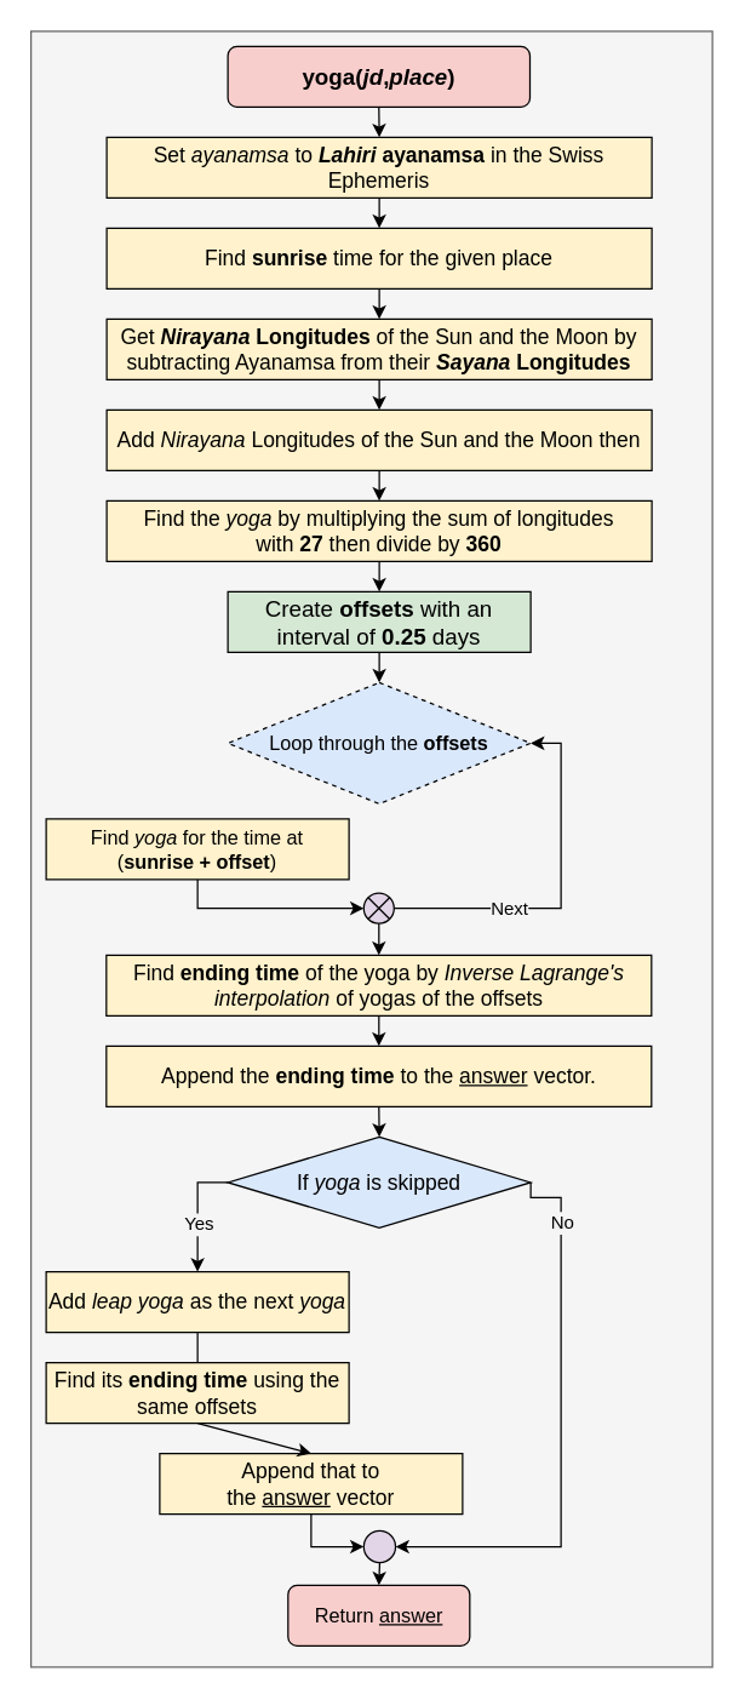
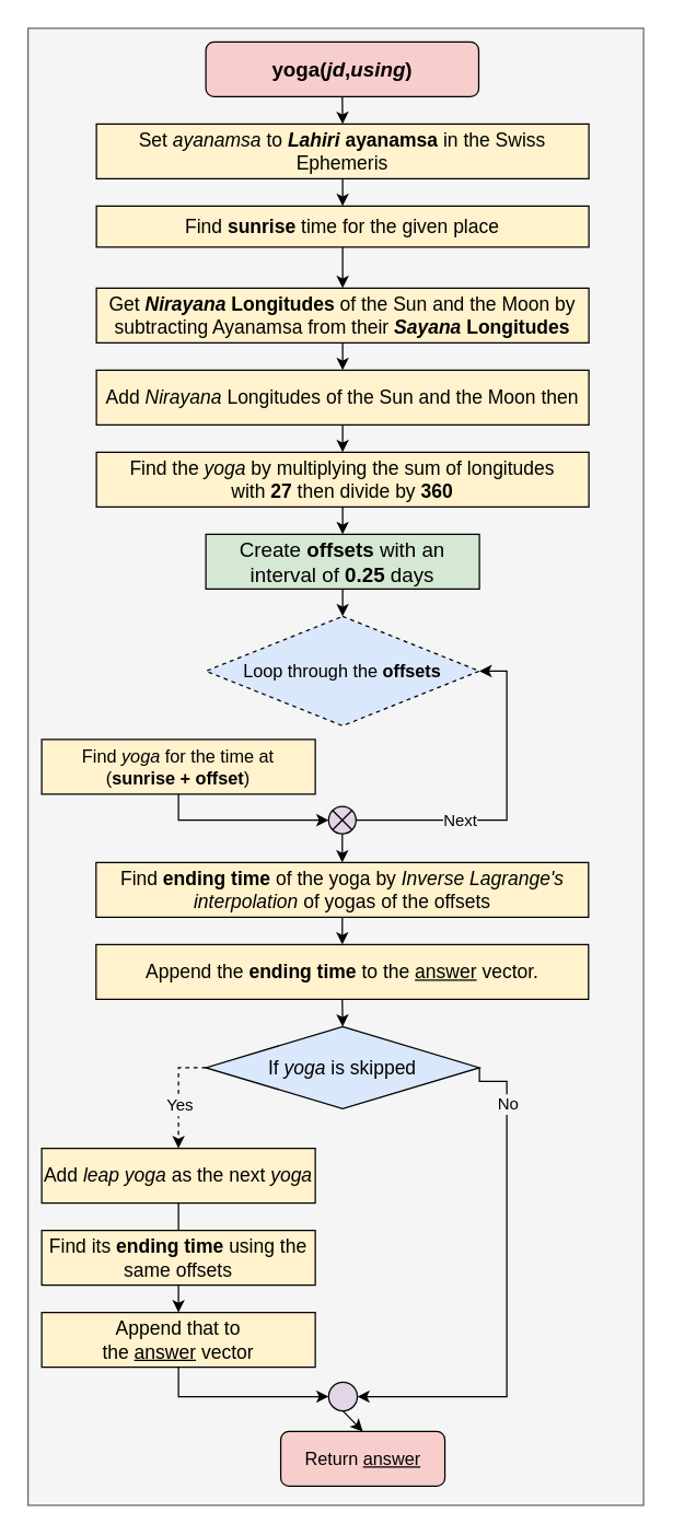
  <mxCell id="0" />
  <mxCell id="1" parent="0" />
  <mxCell id="2" value="" style="rounded=0;whiteSpace=wrap;html=1;fontSize=12;strokeColor=#666666;fillColor=#f5f5f5;fontColor=#333333;" vertex="1" parent="1"><mxGeometry x="20" y="20" width="450" height="1080" as="geometry" /></mxCell>
- <mxCell id="3" value="&lt;font style=&quot;font-size: 15px;&quot;&gt;&lt;b&gt;yoga(&lt;/b&gt;&lt;i style=&quot;font-weight: bold;&quot;&gt;jd&lt;/i&gt;&lt;b&gt;,&lt;/b&gt;&lt;i style=&quot;font-weight: bold;&quot;&gt;place&lt;/i&gt;&lt;b&gt;)&lt;/b&gt;&lt;/font&gt;" style="rounded=1;whiteSpace=wrap;html=1;fillColor=#f8cecc;strokeColor=default;" vertex="1" parent="1"><mxGeometry x="150" y="30" width="199.5" height="40" as="geometry" /></mxCell>
+ <mxCell id="3" value="&lt;font style=&quot;font-size: 15px;&quot;&gt;&lt;b&gt;yoga(&lt;/b&gt;&lt;i style=&quot;font-weight: bold;&quot;&gt;jd&lt;/i&gt;&lt;b&gt;,&lt;/b&gt;&lt;i style=&quot;font-weight: bold;&quot;&gt;using&lt;/i&gt;&lt;b&gt;)&lt;/b&gt;&lt;/font&gt;" style="rounded=1;whiteSpace=wrap;html=1;fillColor=#f8cecc;strokeColor=default;" vertex="1" parent="1"><mxGeometry x="150" y="30" width="199.5" height="40" as="geometry" /></mxCell>
  <mxCell id="4" value="&lt;span style=&quot;font-size: 14px;&quot;&gt;Set&amp;nbsp;&lt;/span&gt;&lt;i style=&quot;font-size: 14px;&quot;&gt;ayanamsa&amp;nbsp;&lt;/i&gt;&lt;span style=&quot;font-size: 14px;&quot;&gt;to&lt;/span&gt;&lt;b style=&quot;font-size: 14px;&quot;&gt;&amp;nbsp;&lt;i&gt;Lahiri&lt;/i&gt;&amp;nbsp;ayanamsa&amp;nbsp;&lt;/b&gt;&lt;span style=&quot;font-size: 14px;&quot;&gt;in the Swiss Ephemeris&lt;/span&gt;" style="rounded=0;whiteSpace=wrap;html=1;fillColor=#fff2cc;strokeColor=default;" vertex="1" parent="1"><mxGeometry x="70" y="90" width="360" height="40" as="geometry" /></mxCell>
- <mxCell id="5" value="&lt;span style=&quot;font-size: 14px;&quot;&gt;Find&amp;nbsp;&lt;/span&gt;&lt;b style=&quot;font-size: 14px;&quot;&gt;sunrise&amp;nbsp;&lt;/b&gt;&lt;span style=&quot;font-size: 14px;&quot;&gt;time for the given place&lt;/span&gt;" style="rounded=0;whiteSpace=wrap;html=1;fillColor=#fff2cc;strokeColor=default;" vertex="1" parent="1"><mxGeometry x="70" y="150" width="360" height="40" as="geometry" /></mxCell>
+ <mxCell id="5" value="&lt;span style=&quot;font-size: 14px;&quot;&gt;Find&amp;nbsp;&lt;/span&gt;&lt;b style=&quot;font-size: 14px;&quot;&gt;sunrise&amp;nbsp;&lt;/b&gt;&lt;span style=&quot;font-size: 14px;&quot;&gt;time for the given place&lt;/span&gt;" style="rounded=0;whiteSpace=wrap;html=1;fillColor=#fff2cc;strokeColor=default;" vertex="1" parent="1"><mxGeometry x="70" y="150" width="360" height="30" as="geometry" /></mxCell>
  <mxCell id="6" value="&lt;span style=&quot;font-size: 14px;&quot;&gt;Get&amp;nbsp;&lt;/span&gt;&lt;b style=&quot;font-size: 14px;&quot;&gt;&lt;i&gt;Nirayana&amp;nbsp;&lt;/i&gt;Longitudes&amp;nbsp;&lt;/b&gt;&lt;span style=&quot;font-size: 14px;&quot;&gt;of the Sun and the Moon&amp;nbsp;by subtracting Ayanamsa from their&amp;nbsp;&lt;/span&gt;&lt;b style=&quot;font-size: 14px;&quot;&gt;&lt;i&gt;Sayana&lt;/i&gt;&amp;nbsp;Longitudes&lt;/b&gt;" style="rounded=0;whiteSpace=wrap;html=1;fillColor=#fff2cc;strokeColor=default;" vertex="1" parent="1"><mxGeometry x="70" y="210" width="360" height="40" as="geometry" /></mxCell>
  <mxCell id="7" value="&lt;span style=&quot;font-size: 14px;&quot;&gt;Add&amp;nbsp;&lt;/span&gt;&lt;i style=&quot;font-size: 14px;&quot;&gt;Nirayana&amp;nbsp;&lt;/i&gt;&lt;span style=&quot;font-size: 14px;&quot;&gt;Longitudes of the Sun and the Moon then&lt;/span&gt;" style="rounded=0;whiteSpace=wrap;html=1;fillColor=#fff2cc;strokeColor=default;" vertex="1" parent="1"><mxGeometry x="70" y="270" width="360" height="40" as="geometry" /></mxCell>
  <mxCell id="8" value="&lt;span style=&quot;font-size: 15px;&quot;&gt;Create&amp;nbsp;&lt;/span&gt;&lt;b style=&quot;font-size: 15px;&quot;&gt;offsets&lt;/b&gt;&lt;span style=&quot;font-size: 15px;&quot;&gt;&amp;nbsp;with an interval of&amp;nbsp;&lt;/span&gt;&lt;b style=&quot;font-size: 15px;&quot;&gt;0.25&amp;nbsp;&lt;/b&gt;&lt;span style=&quot;font-size: 15px;&quot;&gt;days&lt;/span&gt;" style="rounded=0;whiteSpace=wrap;html=1;fillColor=#d5e8d4;strokeColor=default;" vertex="1" parent="1"><mxGeometry x="150" y="390" width="200" height="40" as="geometry" /></mxCell>
  <mxCell id="9" value="&lt;span style=&quot;font-size: 13px;&quot;&gt;Loop through the&amp;nbsp;&lt;/span&gt;&lt;b style=&quot;font-size: 13px;&quot;&gt;offsets&lt;/b&gt;" style="rhombus;whiteSpace=wrap;html=1;fillColor=#dae8fc;strokeColor=default;dashed=1;" vertex="1" parent="1"><mxGeometry x="150" y="450" width="200" height="80" as="geometry" /></mxCell>
  <mxCell id="10" value="&lt;span style=&quot;font-size: 13px;&quot;&gt;Find&amp;nbsp;&lt;/span&gt;&lt;i style=&quot;font-size: 13px;&quot;&gt;yoga&lt;/i&gt;&lt;span style=&quot;font-size: 13px;&quot;&gt;&amp;nbsp;for the time at &lt;br&gt;(&lt;/span&gt;&lt;b style=&quot;font-size: 13px;&quot;&gt;sunrise + offset&lt;/b&gt;&lt;span style=&quot;font-size: 13px;&quot;&gt;)&lt;/span&gt;" style="rounded=0;whiteSpace=wrap;html=1;fillColor=#fff2cc;strokeColor=default;" vertex="1" parent="1"><mxGeometry x="30" y="540" width="200" height="40" as="geometry" /></mxCell>
  <mxCell id="11" value="" style="shape=sumEllipse;perimeter=ellipsePerimeter;whiteSpace=wrap;html=1;backgroundOutline=1;fillColor=#e1d5e7;strokeColor=default;" vertex="1" parent="1"><mxGeometry x="239.75" y="589" width="20" height="20" as="geometry" /></mxCell>
  <mxCell id="12" value="&lt;span style=&quot;font-size: 14px;&quot;&gt;Find&amp;nbsp;&lt;/span&gt;&lt;b style=&quot;font-size: 14px;&quot;&gt;ending time&lt;/b&gt;&lt;span style=&quot;font-size: 14px;&quot;&gt;&amp;nbsp;of the yoga by&amp;nbsp;&lt;/span&gt;&lt;i style=&quot;font-size: 14px;&quot;&gt;Inverse Lagrange's interpolation&amp;nbsp;&lt;/i&gt;&lt;span style=&quot;font-size: 14px;&quot;&gt;of yogas of the offsets&lt;/span&gt;" style="rounded=0;whiteSpace=wrap;html=1;fillColor=#fff2cc;strokeColor=default;" vertex="1" parent="1"><mxGeometry x="69.75" y="630" width="360" height="40" as="geometry" /></mxCell>
  <mxCell id="13" value="&lt;font style=&quot;font-size: 14px;&quot;&gt;Append the&amp;nbsp;&lt;b&gt;ending time&lt;/b&gt;&amp;nbsp;to the&amp;nbsp;&lt;u&gt;answer&lt;/u&gt;&amp;nbsp;&lt;/font&gt;&lt;span style=&quot;font-size: 14px;&quot;&gt;vector.&lt;/span&gt;" style="rounded=0;whiteSpace=wrap;html=1;fillColor=#fff2cc;strokeColor=default;" vertex="1" parent="1"><mxGeometry x="69.75" y="690" width="360" height="40" as="geometry" /></mxCell>
  <mxCell id="14" value="&lt;span style=&quot;font-size: 14px;&quot;&gt;If&amp;nbsp;&lt;/span&gt;&lt;i style=&quot;font-size: 14px;&quot;&gt;yoga&amp;nbsp;&lt;/i&gt;&lt;span style=&quot;font-size: 14px;&quot;&gt;is skipped&lt;/span&gt;" style="rhombus;whiteSpace=wrap;html=1;fillColor=#dae8fc;strokeColor=default;" vertex="1" parent="1"><mxGeometry x="150" y="750" width="200" height="60" as="geometry" /></mxCell>
  <mxCell id="15" value="&lt;span style=&quot;font-size: 14px;&quot;&gt;Add&amp;nbsp;&lt;/span&gt;&lt;i style=&quot;font-size: 14px;&quot;&gt;leap yoga&amp;nbsp;&lt;/i&gt;&lt;span style=&quot;font-size: 14px;&quot;&gt;as the next&amp;nbsp;&lt;/span&gt;&lt;i style=&quot;font-size: 14px;&quot;&gt;yoga&lt;/i&gt;" style="rounded=0;whiteSpace=wrap;html=1;fillColor=#fff2cc;strokeColor=default;" vertex="1" parent="1"><mxGeometry x="30" y="839" width="200" height="40" as="geometry" /></mxCell>
  <mxCell id="16" value="&lt;span style=&quot;font-size: 14px;&quot;&gt;Find its&amp;nbsp;&lt;/span&gt;&lt;b style=&quot;font-size: 14px;&quot;&gt;ending time&lt;/b&gt;&lt;span style=&quot;font-size: 14px;&quot;&gt;&amp;nbsp;using the same offsets&lt;/span&gt;" style="rounded=0;whiteSpace=wrap;html=1;fillColor=#fff2cc;strokeColor=default;" vertex="1" parent="1"><mxGeometry x="30" y="899" width="200" height="40" as="geometry" /></mxCell>
- <mxCell id="17" value="&lt;span style=&quot;font-size: 14px;&quot;&gt;Append that to the&amp;nbsp;&lt;/span&gt;&lt;u style=&quot;font-size: 14px;&quot;&gt;answer&lt;/u&gt;&lt;span style=&quot;font-size: 14px;&quot;&gt;&amp;nbsp;vector&lt;/span&gt;" style="rounded=0;whiteSpace=wrap;html=1;fillColor=#fff2cc;strokeColor=default;" vertex="1" parent="1"><mxGeometry x="105" y="959" width="200" height="40" as="geometry" /></mxCell>
- <mxCell id="18" value="&lt;font style=&quot;font-size: 13px;&quot;&gt;Return&amp;nbsp;&lt;u&gt;answer&lt;/u&gt;&lt;/font&gt;" style="rounded=1;whiteSpace=wrap;html=1;strokeColor=default;fontSize=14;fillColor=#f8cecc;" vertex="1" parent="1"><mxGeometry x="189.75" y="1046" width="120" height="40" as="geometry" /></mxCell>
+ <mxCell id="17" value="&lt;span style=&quot;font-size: 14px;&quot;&gt;Append that to the&amp;nbsp;&lt;/span&gt;&lt;u style=&quot;font-size: 14px;&quot;&gt;answer&lt;/u&gt;&lt;span style=&quot;font-size: 14px;&quot;&gt;&amp;nbsp;vector&lt;/span&gt;" style="rounded=0;whiteSpace=wrap;html=1;fillColor=#fff2cc;strokeColor=default;" vertex="1" parent="1"><mxGeometry x="30" y="959" width="200" height="40" as="geometry" /></mxCell>
+ <mxCell id="18" value="&lt;font style=&quot;font-size: 13px;&quot;&gt;Return&amp;nbsp;&lt;u&gt;answer&lt;/u&gt;&lt;/font&gt;" style="rounded=1;whiteSpace=wrap;html=1;strokeColor=default;fontSize=14;fillColor=#f8cecc;" vertex="1" parent="1"><mxGeometry x="204.75" y="1046" width="120" height="40" as="geometry" /></mxCell>
  <mxCell id="19" value="" style="ellipse;whiteSpace=wrap;html=1;aspect=fixed;fillColor=#e1d5e7;strokeColor=default;" vertex="1" parent="1"><mxGeometry x="239.75" y="1010" width="21" height="21" as="geometry" /></mxCell>
  <mxCell id="20" value="" style="endArrow=classic;html=1;rounded=0;entryX=0.5;entryY=0;entryDx=0;entryDy=0;exitX=0.5;exitY=1;exitDx=0;exitDy=0;" edge="1" parent="1" source="3" target="4"><mxGeometry width="50" height="50" relative="1" as="geometry"><mxPoint x="40" y="350" as="sourcePoint" /><mxPoint x="90" y="300" as="targetPoint" /></mxGeometry></mxCell>
  <mxCell id="21" value="" style="endArrow=classic;html=1;rounded=0;entryX=0.5;entryY=0;entryDx=0;entryDy=0;exitX=0.5;exitY=1;exitDx=0;exitDy=0;" edge="1" parent="1" source="4" target="5"><mxGeometry width="50" height="50" relative="1" as="geometry"><mxPoint x="40" y="340" as="sourcePoint" /><mxPoint x="90" y="290" as="targetPoint" /></mxGeometry></mxCell>
  <mxCell id="22" value="" style="endArrow=classic;html=1;rounded=0;entryX=0.5;entryY=0;entryDx=0;entryDy=0;exitX=0.5;exitY=1;exitDx=0;exitDy=0;" edge="1" parent="1" source="5" target="6"><mxGeometry width="50" height="50" relative="1" as="geometry"><mxPoint x="40" y="340" as="sourcePoint" /><mxPoint x="90" y="290" as="targetPoint" /></mxGeometry></mxCell>
  <mxCell id="23" value="" style="endArrow=classic;html=1;rounded=0;entryX=0.5;entryY=0;entryDx=0;entryDy=0;exitX=0.5;exitY=1;exitDx=0;exitDy=0;" edge="1" parent="1" source="6" target="7"><mxGeometry width="50" height="50" relative="1" as="geometry"><mxPoint x="40" y="340" as="sourcePoint" /><mxPoint x="90" y="290" as="targetPoint" /></mxGeometry></mxCell>
  <mxCell id="24" value="" style="endArrow=classic;html=1;rounded=0;entryX=0.5;entryY=0;entryDx=0;entryDy=0;exitX=0.5;exitY=1;exitDx=0;exitDy=0;" edge="1" parent="1" source="8" target="9"><mxGeometry width="50" height="50" relative="1" as="geometry"><mxPoint x="40" y="400" as="sourcePoint" /><mxPoint x="90" y="350" as="targetPoint" /></mxGeometry></mxCell>
  <mxCell id="25" value="" style="endArrow=classic;html=1;rounded=0;entryX=0;entryY=0.5;entryDx=0;entryDy=0;exitX=0.5;exitY=1;exitDx=0;exitDy=0;edgeStyle=orthogonalEdgeStyle;" edge="1" parent="1" source="10" target="11"><mxGeometry width="50" height="50" relative="1" as="geometry"><mxPoint x="40" y="400" as="sourcePoint" /><mxPoint x="90" y="350" as="targetPoint" /></mxGeometry></mxCell>
  <mxCell id="26" value="" style="endArrow=classic;html=1;rounded=0;exitX=1;exitY=0.5;exitDx=0;exitDy=0;entryX=1;entryY=0.5;entryDx=0;entryDy=0;edgeStyle=orthogonalEdgeStyle;" edge="1" parent="1" source="11" target="9"><mxGeometry width="50" height="50" relative="1" as="geometry"><mxPoint x="40" y="400" as="sourcePoint" /><mxPoint x="90" y="350" as="targetPoint" /><Array as="points"><mxPoint x="370" y="599" /><mxPoint x="370" y="490" /></Array></mxGeometry></mxCell>
  <mxCell id="27" value="Next" style="edgeLabel;html=1;align=center;verticalAlign=middle;resizable=0;points=[];fontSize=12;labelBackgroundColor=#F5F5F5;" vertex="1" connectable="0" parent="26"><mxGeometry x="-0.364" relative="1" as="geometry"><mxPoint as="offset" /></mxGeometry></mxCell>
  <mxCell id="28" value="" style="endArrow=classic;html=1;rounded=0;entryX=0.5;entryY=0;entryDx=0;entryDy=0;exitX=0.5;exitY=1;exitDx=0;exitDy=0;" edge="1" parent="1" source="11" target="12"><mxGeometry width="50" height="50" relative="1" as="geometry"><mxPoint x="40" y="400" as="sourcePoint" /><mxPoint x="90" y="350" as="targetPoint" /></mxGeometry></mxCell>
  <mxCell id="29" value="" style="endArrow=classic;html=1;rounded=0;entryX=0.5;entryY=0;entryDx=0;entryDy=0;exitX=0.5;exitY=1;exitDx=0;exitDy=0;" edge="1" parent="1" source="12" target="13"><mxGeometry width="50" height="50" relative="1" as="geometry"><mxPoint x="40" y="600" as="sourcePoint" /><mxPoint x="90" y="550" as="targetPoint" /></mxGeometry></mxCell>
  <mxCell id="30" value="" style="endArrow=classic;html=1;rounded=0;entryX=0.5;entryY=0;entryDx=0;entryDy=0;exitX=0.5;exitY=1;exitDx=0;exitDy=0;" edge="1" parent="1" source="13" target="14"><mxGeometry width="50" height="50" relative="1" as="geometry"><mxPoint x="40" y="600" as="sourcePoint" /><mxPoint x="90" y="550" as="targetPoint" /></mxGeometry></mxCell>
- <mxCell id="31" value="" style="endArrow=classic;html=1;rounded=0;entryX=0.5;entryY=0;entryDx=0;entryDy=0;exitX=0;exitY=0.5;exitDx=0;exitDy=0;edgeStyle=orthogonalEdgeStyle;" edge="1" parent="1" source="14" target="15"><mxGeometry width="50" height="50" relative="1" as="geometry"><mxPoint x="40" y="600" as="sourcePoint" /><mxPoint x="90" y="550" as="targetPoint" /></mxGeometry></mxCell>
+ <mxCell id="31" value="" style="endArrow=classic;html=1;rounded=0;entryX=0.5;entryY=0;entryDx=0;entryDy=0;exitX=0;exitY=0.5;exitDx=0;exitDy=0;edgeStyle=orthogonalEdgeStyle;dashed=1;" edge="1" parent="1" source="14" target="15"><mxGeometry width="50" height="50" relative="1" as="geometry"><mxPoint x="40" y="600" as="sourcePoint" /><mxPoint x="90" y="550" as="targetPoint" /></mxGeometry></mxCell>
  <mxCell id="32" value="&lt;font style=&quot;font-size: 12px;&quot;&gt;Yes&lt;/font&gt;" style="edgeLabel;html=1;align=center;verticalAlign=middle;resizable=0;points=[];fontSize=12;labelBackgroundColor=#F5F5F5;" vertex="1" connectable="0" parent="31"><mxGeometry x="-0.061" relative="1" as="geometry"><mxPoint y="10" as="offset" /></mxGeometry></mxCell>
  <mxCell id="33" value="" style="endArrow=none;html=1;rounded=0;entryX=0.5;entryY=0;entryDx=0;entryDy=0;exitX=0.5;exitY=1;exitDx=0;exitDy=0;" edge="1" parent="1" source="15" target="16"><mxGeometry width="50" height="50" relative="1" as="geometry"><mxPoint x="40" y="900" as="sourcePoint" /><mxPoint x="90" y="850" as="targetPoint" /></mxGeometry></mxCell>
  <mxCell id="34" value="" style="endArrow=classic;html=1;rounded=0;entryX=0.5;entryY=0;entryDx=0;entryDy=0;exitX=0.5;exitY=1;exitDx=0;exitDy=0;" edge="1" parent="1" source="16" target="17"><mxGeometry width="50" height="50" relative="1" as="geometry"><mxPoint x="40" y="900" as="sourcePoint" /><mxPoint x="90" y="850" as="targetPoint" /></mxGeometry></mxCell>
  <mxCell id="35" value="" style="endArrow=classic;html=1;rounded=0;entryX=0;entryY=0.5;entryDx=0;entryDy=0;exitX=0.5;exitY=1;exitDx=0;exitDy=0;edgeStyle=orthogonalEdgeStyle;" edge="1" parent="1" source="17" target="19"><mxGeometry width="50" height="50" relative="1" as="geometry"><mxPoint x="40" y="900" as="sourcePoint" /><mxPoint x="90" y="850" as="targetPoint" /></mxGeometry></mxCell>
  <mxCell id="36" value="" style="endArrow=classic;html=1;rounded=0;entryX=1;entryY=0.5;entryDx=0;entryDy=0;exitX=1;exitY=0.5;exitDx=0;exitDy=0;edgeStyle=orthogonalEdgeStyle;" edge="1" parent="1" source="14" target="19"><mxGeometry width="50" height="50" relative="1" as="geometry"><mxPoint x="40" y="900" as="sourcePoint" /><mxPoint x="90" y="850" as="targetPoint" /><Array as="points"><mxPoint x="370" y="790" /><mxPoint x="370" y="1021" /></Array></mxGeometry></mxCell>
  <mxCell id="37" value="No" style="edgeLabel;html=1;align=center;verticalAlign=middle;resizable=0;points=[];fontSize=12;labelBackgroundColor=#F5F5F5;" vertex="1" connectable="0" parent="36"><mxGeometry x="-0.731" relative="1" as="geometry"><mxPoint y="-4" as="offset" /></mxGeometry></mxCell>
  <mxCell id="38" value="" style="endArrow=classic;html=1;rounded=0;entryX=0.5;entryY=0;entryDx=0;entryDy=0;exitX=0.5;exitY=1;exitDx=0;exitDy=0;" edge="1" parent="1" source="19" target="18"><mxGeometry width="50" height="50" relative="1" as="geometry"><mxPoint x="40" y="900" as="sourcePoint" /><mxPoint x="90" y="850" as="targetPoint" /></mxGeometry></mxCell>
  <mxCell id="39" value="&lt;span style=&quot;font-size: 14px;&quot;&gt;Find the&amp;nbsp;&lt;/span&gt;&lt;i style=&quot;font-size: 14px;&quot;&gt;yoga&amp;nbsp;&lt;/i&gt;&lt;span style=&quot;font-size: 14px;&quot;&gt;by multiplying the sum of longitudes with&amp;nbsp;&lt;/span&gt;&lt;b style=&quot;font-size: 14px;&quot;&gt;27&amp;nbsp;&lt;/b&gt;&lt;span style=&quot;font-size: 14px;&quot;&gt;then divide by&amp;nbsp;&lt;/span&gt;&lt;b style=&quot;font-size: 14px;&quot;&gt;360&lt;/b&gt;" style="rounded=0;whiteSpace=wrap;html=1;fillColor=#fff2cc;strokeColor=default;" vertex="1" parent="1"><mxGeometry x="70" y="330" width="360" height="40" as="geometry" /></mxCell>
  <mxCell id="40" value="" style="endArrow=classic;html=1;rounded=0;entryX=0.5;entryY=0;entryDx=0;entryDy=0;exitX=0.5;exitY=1;exitDx=0;exitDy=0;" edge="1" parent="1" source="7" target="39"><mxGeometry width="50" height="50" relative="1" as="geometry"><mxPoint x="-100" y="550" as="sourcePoint" /><mxPoint x="-50" y="500" as="targetPoint" /></mxGeometry></mxCell>
  <mxCell id="41" value="" style="endArrow=classic;html=1;rounded=0;entryX=0.5;entryY=0;entryDx=0;entryDy=0;exitX=0.5;exitY=1;exitDx=0;exitDy=0;" edge="1" parent="1" source="39" target="8"><mxGeometry width="50" height="50" relative="1" as="geometry"><mxPoint x="-50" y="500" as="sourcePoint" /><mxPoint x="0" y="450" as="targetPoint" /></mxGeometry></mxCell>
